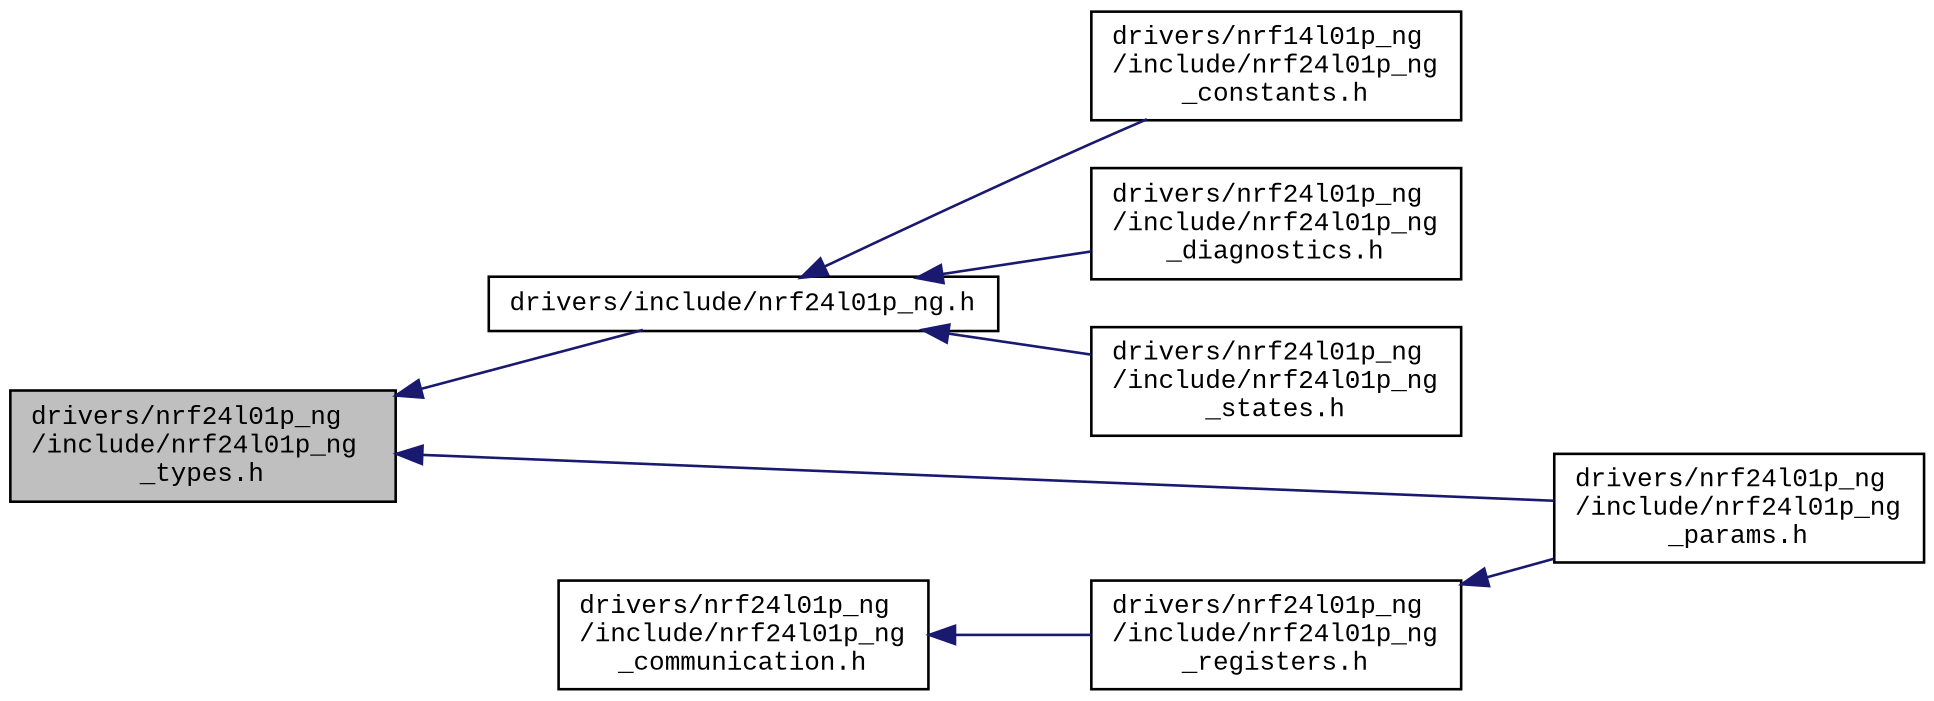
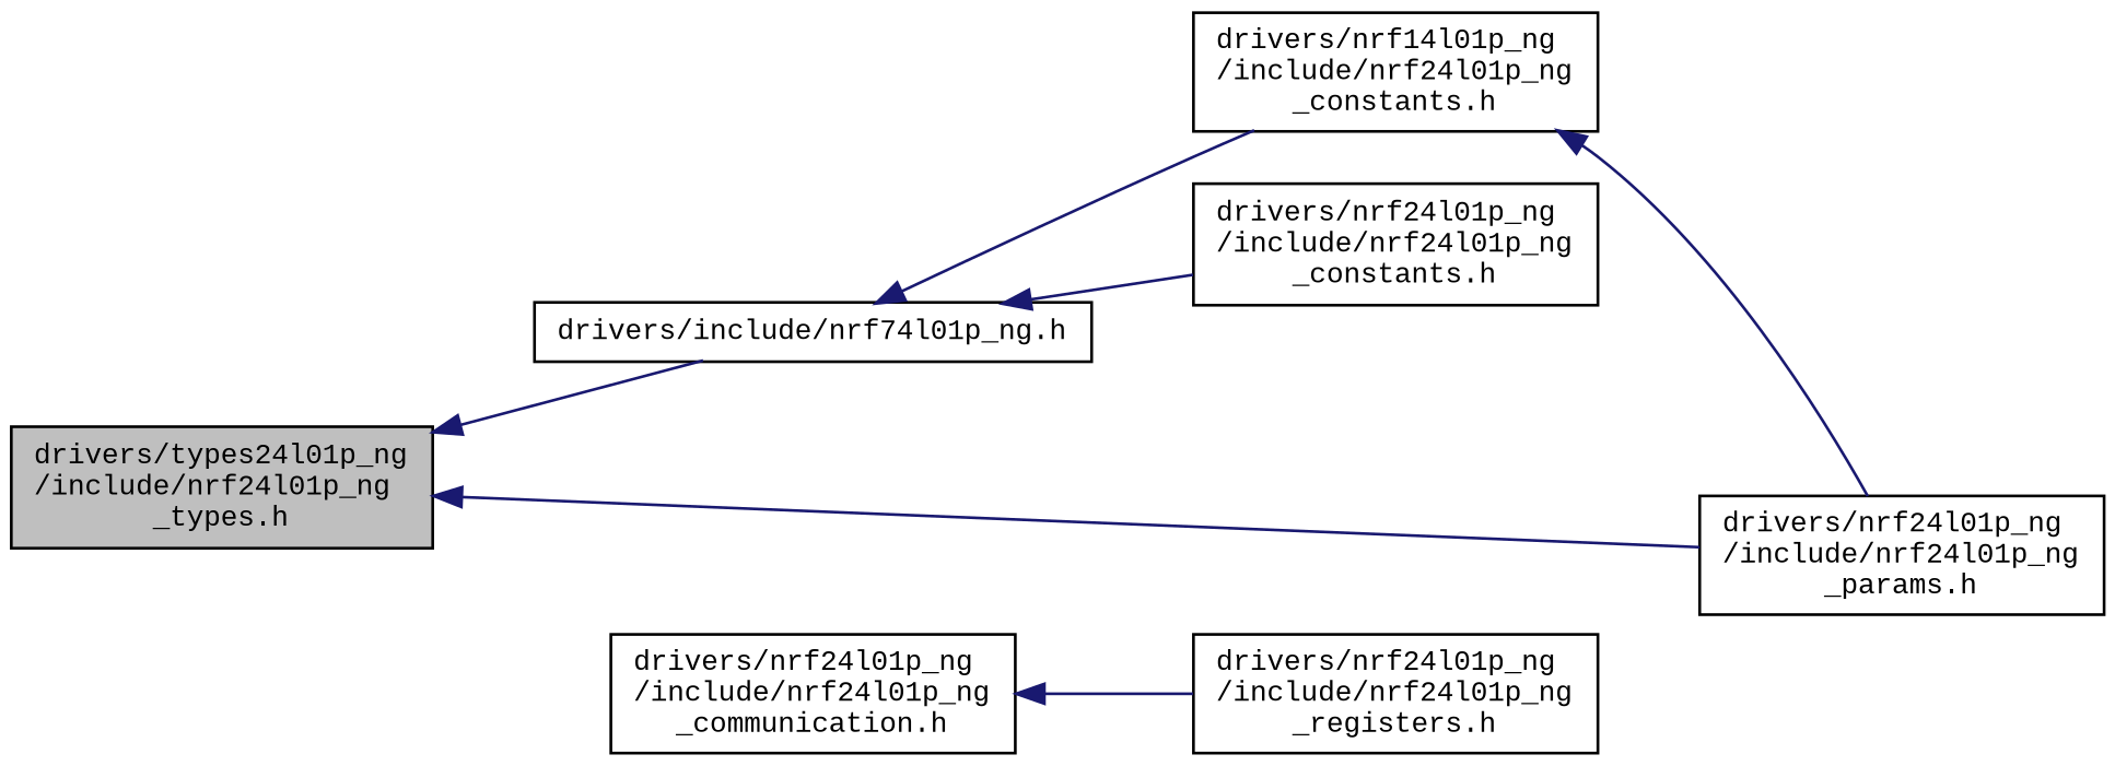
  digraph {
    fontname="Liberation Mono"
    rankdir=LR
    node [color=black fillcolor=white fontname="Liberation Mono" fontsize=10 shape=record style=filled]
    edge [color=midnightblue dir=back fontname="Liberation Mono" fontsize=10 labelfontname=Helvetica labelfontsize=10 style=solid]
-   n1 [fillcolor=grey75 fontcolor=black height=0.2 label="drivers/nrf24l01p_ng\l/include/nrf24l01p_ng\l_types.h" width=0.4]
-   n2 [height=0.2 label="drivers/include/nrf24l01p_ng.h" width=0.4]
+   n1 [fillcolor=grey75 fontcolor=black height=0.2 label="drivers/types24l01p_ng\l/include/nrf24l01p_ng\l_types.h" width=0.4]
+   n2 [height=0.2 label="drivers/include/nrf74l01p_ng.h" width=0.4]
    n3 [height=0.2 label="drivers/nrf24l01p_ng\l/include/nrf24l01p_ng\l_params.h" width=0.4]
    n4 [height=0.2 label="drivers/nrf14l01p_ng\l/include/nrf24l01p_ng\l_constants.h" width=0.4]
-   n5 [height=0.2 label="drivers/nrf24l01p_ng\l/include/nrf24l01p_ng\l_diagnostics.h" width=0.4]
-   n6 [height=0.2 label="drivers/nrf24l01p_ng\l/include/nrf24l01p_ng\l_states.h" width=0.4]
+   n5 [height=0.2 label="drivers/nrf24l01p_ng\l/include/nrf24l01p_ng\l_constants.h" width=0.4]
    n7 [height=0.2 label="drivers/nrf24l01p_ng\l/include/nrf24l01p_ng\l_communication.h" width=0.4]
    n8 [height=0.2 label="drivers/nrf24l01p_ng\l/include/nrf24l01p_ng\l_registers.h" width=0.4]
    n1 -> n2
    n1 -> n3
    n2 -> n4
    n2 -> n5
-   n2 -> n6
-   n8 -> n3
+   n4 -> n3
    n7 -> n8
  }
